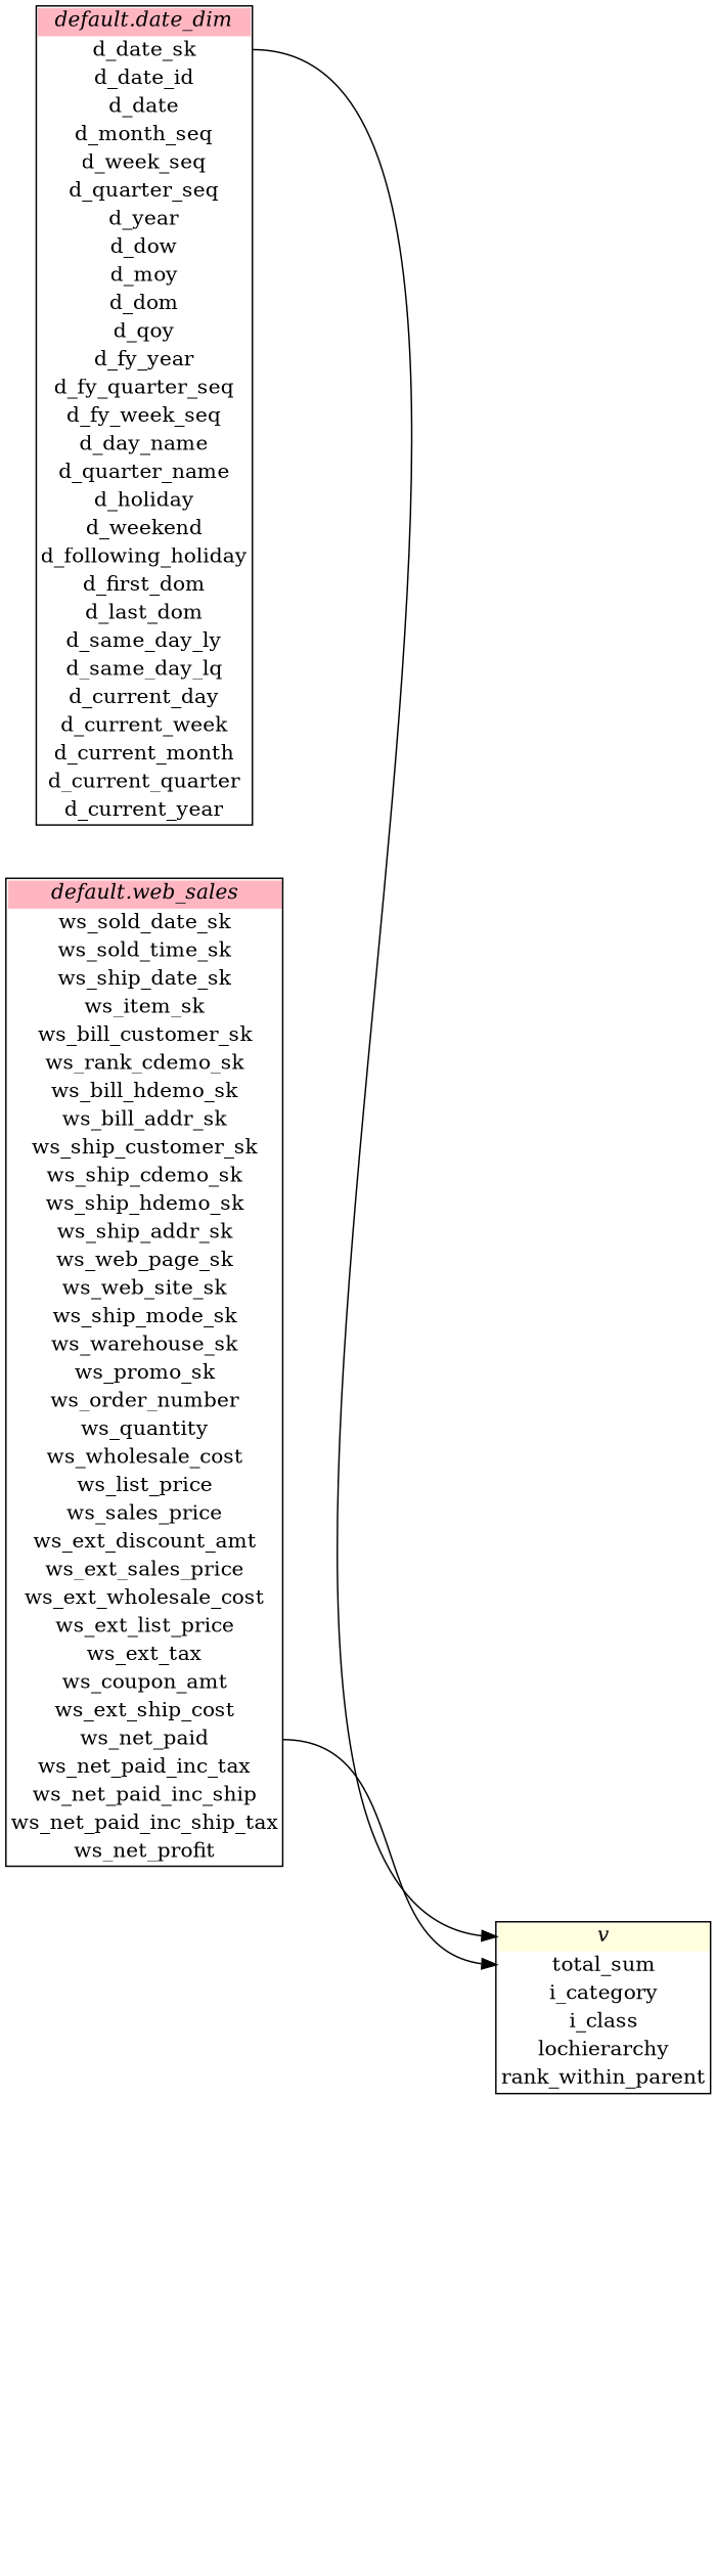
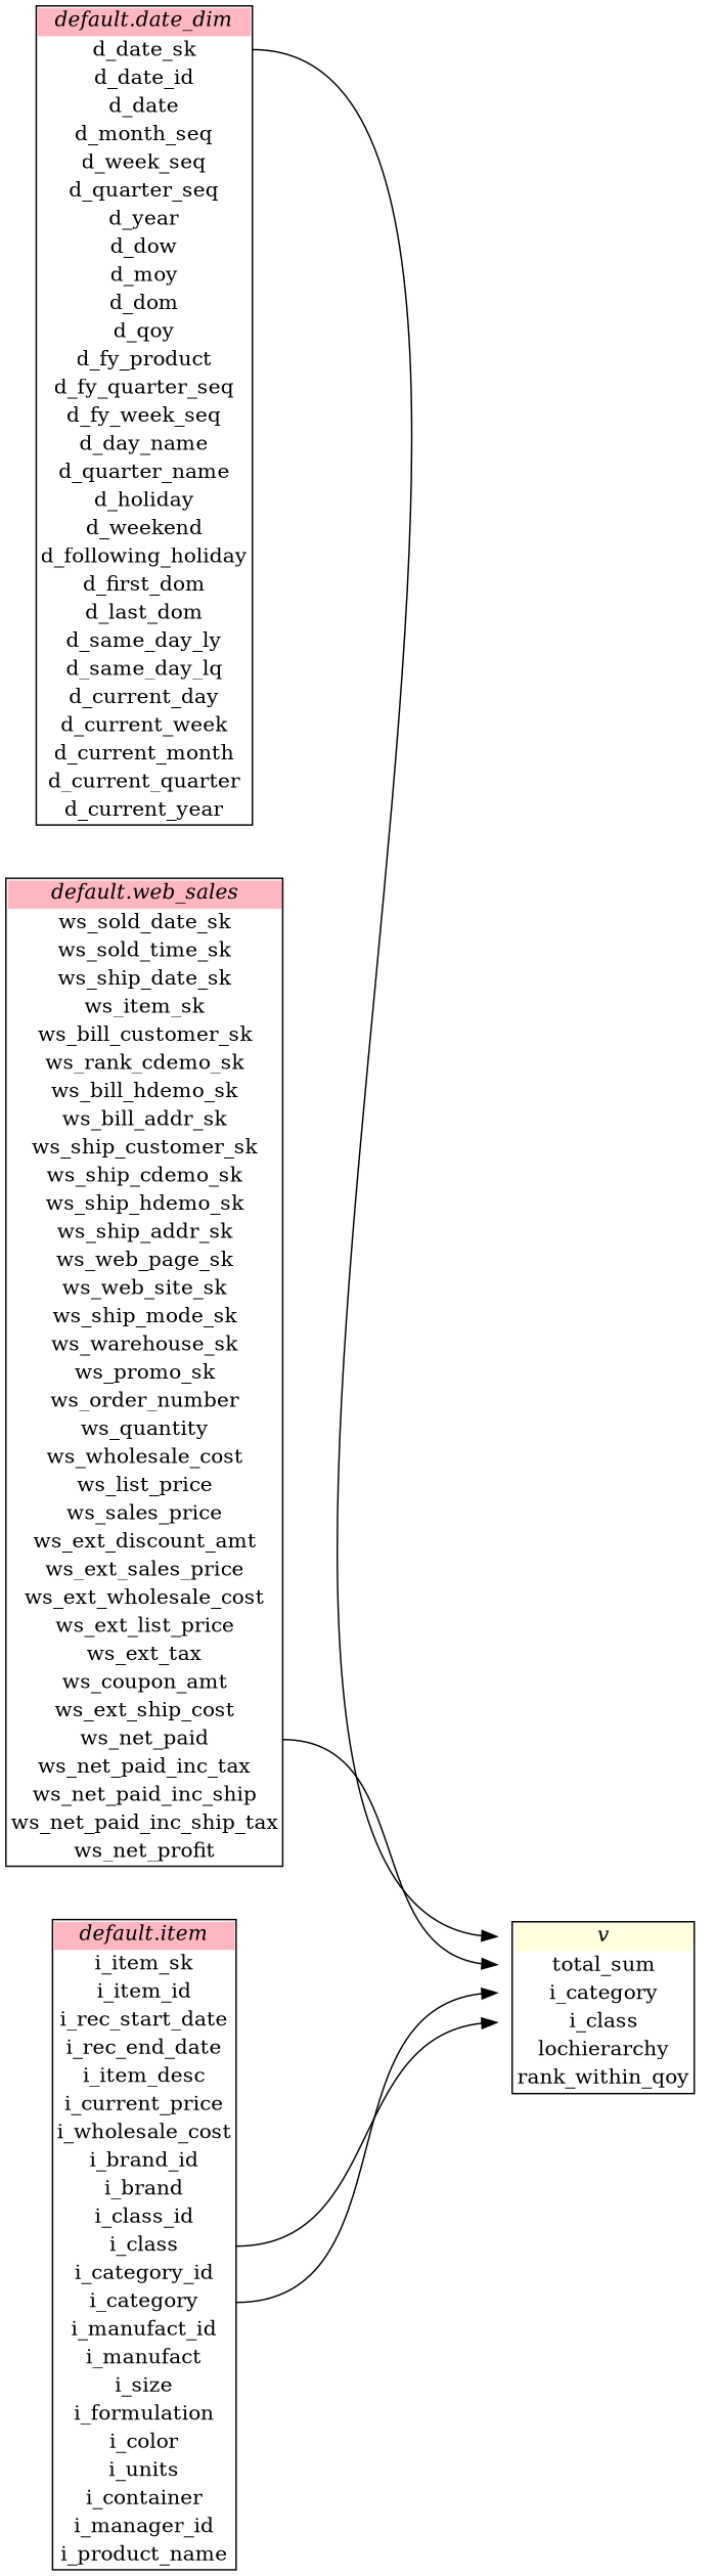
  digraph {
    fontname=Helvetica
    nodesep=0.5
    rankdir=LR
    ranksep=2
    node [shape=plain]
-   n1 [label=< <table border="1" cellborder="0" cellspacing="0">   <tr><td bgcolor="lightpink" port="nodeName"><i>default.date_dim</i></td></tr>   <tr><td port="0">d_date_sk</td></tr> <tr><td port="1">d_date_id</td></tr> <tr><td port="2">d_date</td></tr> <tr><td port="3">d_month_seq</td></tr> <tr><td port="4">d_week_seq</td></tr> <tr><td port="5">d_quarter_seq</td></tr> <tr><td port="6">d_year</td></tr> <tr><td port="7">d_dow</td></tr> <tr><td port="8">d_moy</td></tr> <tr><td port="9">d_dom</td></tr> <tr><td port="10">d_qoy</td></tr> <tr><td port="11">d_fy_year</td></tr> <tr><td port="12">d_fy_quarter_seq</td></tr> <tr><td port="13">d_fy_week_seq</td></tr> <tr><td port="14">d_day_name</td></tr> <tr><td port="15">d_quarter_name</td></tr> <tr><td port="16">d_holiday</td></tr> <tr><td port="17">d_weekend</td></tr> <tr><td port="18">d_following_holiday</td></tr> <tr><td port="19">d_first_dom</td></tr> <tr><td port="20">d_last_dom</td></tr> <tr><td port="21">d_same_day_ly</td></tr> <tr><td port="22">d_same_day_lq</td></tr> <tr><td port="23">d_current_day</td></tr> <tr><td port="24">d_current_week</td></tr> <tr><td port="25">d_current_month</td></tr> <tr><td port="26">d_current_quarter</td></tr> <tr><td port="27">d_current_year</td></tr> </table>>]
-   n2 [label=< <table border="1" cellborder="0" cellspacing="0">   <tr><td bgcolor="lightyellow" port="nodeName"><i>v</i></td></tr>   <tr><td port="0">total_sum</td></tr> <tr><td port="1">i_category</td></tr> <tr><td port="2">i_class</td></tr> <tr><td port="3">lochierarchy</td></tr> <tr><td port="4">rank_within_parent</td></tr> </table>>]
+   n1 [label=< <table border="1" cellborder="0" cellspacing="0">   <tr><td bgcolor="lightpink" port="nodeName"><i>default.date_dim</i></td></tr>   <tr><td port="0">d_date_sk</td></tr> <tr><td port="1">d_date_id</td></tr> <tr><td port="2">d_date</td></tr> <tr><td port="3">d_month_seq</td></tr> <tr><td port="4">d_week_seq</td></tr> <tr><td port="5">d_quarter_seq</td></tr> <tr><td port="6">d_year</td></tr> <tr><td port="7">d_dow</td></tr> <tr><td port="8">d_moy</td></tr> <tr><td port="9">d_dom</td></tr> <tr><td port="10">d_qoy</td></tr> <tr><td port="11">d_fy_product</td></tr> <tr><td port="12">d_fy_quarter_seq</td></tr> <tr><td port="13">d_fy_week_seq</td></tr> <tr><td port="14">d_day_name</td></tr> <tr><td port="15">d_quarter_name</td></tr> <tr><td port="16">d_holiday</td></tr> <tr><td port="17">d_weekend</td></tr> <tr><td port="18">d_following_holiday</td></tr> <tr><td port="19">d_first_dom</td></tr> <tr><td port="20">d_last_dom</td></tr> <tr><td port="21">d_same_day_ly</td></tr> <tr><td port="22">d_same_day_lq</td></tr> <tr><td port="23">d_current_day</td></tr> <tr><td port="24">d_current_week</td></tr> <tr><td port="25">d_current_month</td></tr> <tr><td port="26">d_current_quarter</td></tr> <tr><td port="27">d_current_year</td></tr> </table>>]
+   n2 [label=< <table border="1" cellborder="0" cellspacing="0">   <tr><td bgcolor="lightyellow" port="nodeName"><i>v</i></td></tr>   <tr><td port="0">total_sum</td></tr> <tr><td port="1">i_category</td></tr> <tr><td port="2">i_class</td></tr> <tr><td port="3">lochierarchy</td></tr> <tr><td port="4">rank_within_qoy</td></tr> </table>>]
+   n3 [label=< <table border="1" cellborder="0" cellspacing="0">   <tr><td bgcolor="lightpink" port="nodeName"><i>default.item</i></td></tr>   <tr><td port="0">i_item_sk</td></tr> <tr><td port="1">i_item_id</td></tr> <tr><td port="2">i_rec_start_date</td></tr> <tr><td port="3">i_rec_end_date</td></tr> <tr><td port="4">i_item_desc</td></tr> <tr><td port="5">i_current_price</td></tr> <tr><td port="6">i_wholesale_cost</td></tr> <tr><td port="7">i_brand_id</td></tr> <tr><td port="8">i_brand</td></tr> <tr><td port="9">i_class_id</td></tr> <tr><td port="10">i_class</td></tr> <tr><td port="11">i_category_id</td></tr> <tr><td port="12">i_category</td></tr> <tr><td port="13">i_manufact_id</td></tr> <tr><td port="14">i_manufact</td></tr> <tr><td port="15">i_size</td></tr> <tr><td port="16">i_formulation</td></tr> <tr><td port="17">i_color</td></tr> <tr><td port="18">i_units</td></tr> <tr><td port="19">i_container</td></tr> <tr><td port="20">i_manager_id</td></tr> <tr><td port="21">i_product_name</td></tr> </table>>]
    n4 [label=< <table border="1" cellborder="0" cellspacing="0">   <tr><td bgcolor="lightpink" port="nodeName"><i>default.web_sales</i></td></tr>   <tr><td port="0">ws_sold_date_sk</td></tr> <tr><td port="1">ws_sold_time_sk</td></tr> <tr><td port="2">ws_ship_date_sk</td></tr> <tr><td port="3">ws_item_sk</td></tr> <tr><td port="4">ws_bill_customer_sk</td></tr> <tr><td port="5">ws_rank_cdemo_sk</td></tr> <tr><td port="6">ws_bill_hdemo_sk</td></tr> <tr><td port="7">ws_bill_addr_sk</td></tr> <tr><td port="8">ws_ship_customer_sk</td></tr> <tr><td port="9">ws_ship_cdemo_sk</td></tr> <tr><td port="10">ws_ship_hdemo_sk</td></tr> <tr><td port="11">ws_ship_addr_sk</td></tr> <tr><td port="12">ws_web_page_sk</td></tr> <tr><td port="13">ws_web_site_sk</td></tr> <tr><td port="14">ws_ship_mode_sk</td></tr> <tr><td port="15">ws_warehouse_sk</td></tr> <tr><td port="16">ws_promo_sk</td></tr> <tr><td port="17">ws_order_number</td></tr> <tr><td port="18">ws_quantity</td></tr> <tr><td port="19">ws_wholesale_cost</td></tr> <tr><td port="20">ws_list_price</td></tr> <tr><td port="21">ws_sales_price</td></tr> <tr><td port="22">ws_ext_discount_amt</td></tr> <tr><td port="23">ws_ext_sales_price</td></tr> <tr><td port="24">ws_ext_wholesale_cost</td></tr> <tr><td port="25">ws_ext_list_price</td></tr> <tr><td port="26">ws_ext_tax</td></tr> <tr><td port="27">ws_coupon_amt</td></tr> <tr><td port="28">ws_ext_ship_cost</td></tr> <tr><td port="29">ws_net_paid</td></tr> <tr><td port="30">ws_net_paid_inc_tax</td></tr> <tr><td port="31">ws_net_paid_inc_ship</td></tr> <tr><td port="32">ws_net_paid_inc_ship_tax</td></tr> <tr><td port="33">ws_net_profit</td></tr> </table>>]
    n1 -> n2 [headport=nodeName tailport=0]
+   n3 -> n2 [headport=2 tailport=10]
+   n3 -> n2 [headport=1 tailport=12]
    n4 -> n2 [headport=0 tailport=29]
  }
